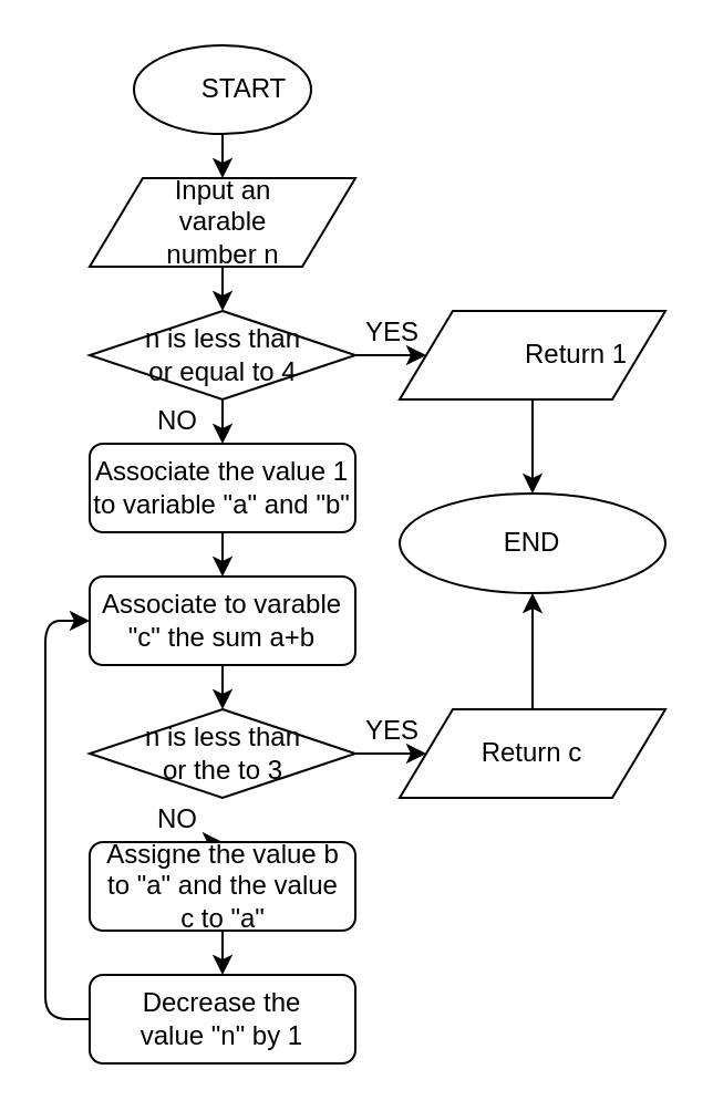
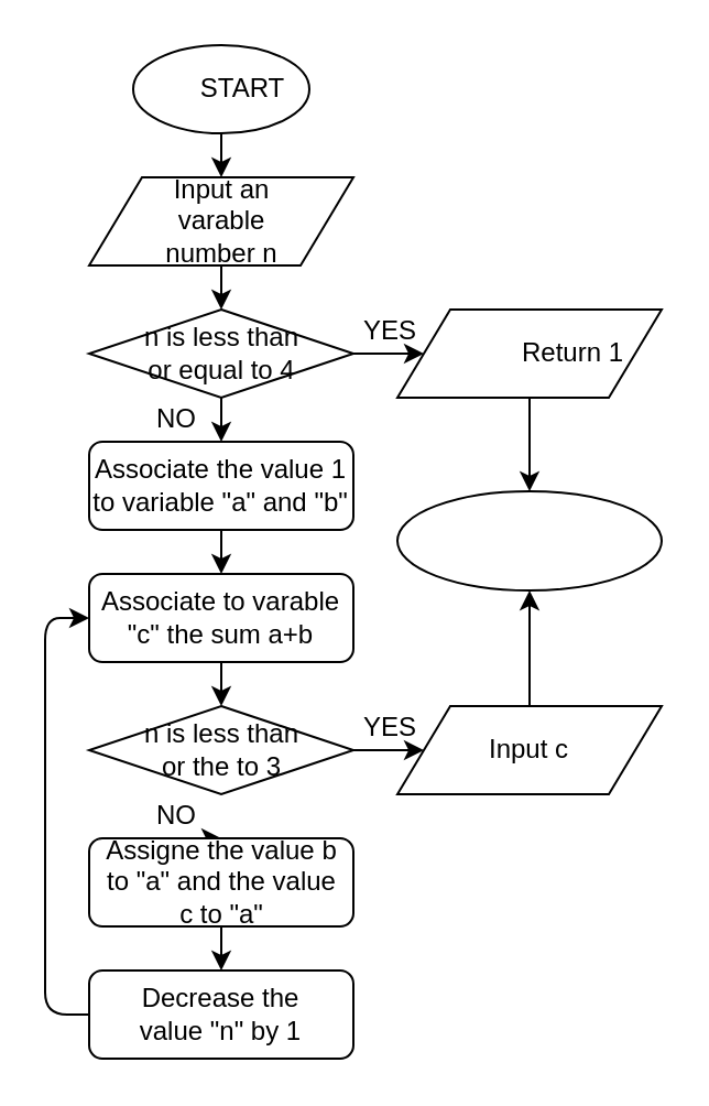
  <mxCell id="0" />
  <mxCell id="1" parent="0" />
  <mxCell id="2" value="" style="ellipse;whiteSpace=wrap;html=1;" vertex="1" parent="1"><mxGeometry x="60" y="20" width="80" height="40" as="geometry" /></mxCell>
  <mxCell id="3" value="START" style="text;html=1;strokeColor=none;fillColor=none;align=center;verticalAlign=middle;whiteSpace=wrap;rounded=0;" vertex="1" parent="1"><mxGeometry x="90" y="30" width="40" height="20" as="geometry" /></mxCell>
  <mxCell id="4" value="" style="endArrow=classic;html=1;exitX=0.5;exitY=1;exitDx=0;exitDy=0;" edge="1" parent="1" source="2"><mxGeometry width="50" height="50" relative="1" as="geometry"><mxPoint x="70" y="120" as="sourcePoint" /><mxPoint x="100" y="80" as="targetPoint" /></mxGeometry></mxCell>
  <mxCell id="5" value="" style="shape=parallelogram;perimeter=parallelogramPerimeter;whiteSpace=wrap;html=1;" vertex="1" parent="1"><mxGeometry x="40" y="80" width="120" height="40" as="geometry" /></mxCell>
  <mxCell id="6" value="Input an varable number n" style="text;html=1;strokeColor=none;fillColor=none;align=center;verticalAlign=middle;whiteSpace=wrap;rounded=0;" vertex="1" parent="1"><mxGeometry x="68.5" y="90" width="63" height="20" as="geometry" /></mxCell>
  <mxCell id="7" value="" style="endArrow=classic;html=1;exitX=0.5;exitY=1;exitDx=0;exitDy=0;" edge="1" parent="1" source="5"><mxGeometry width="50" height="50" relative="1" as="geometry"><mxPoint x="40" y="210" as="sourcePoint" /><mxPoint x="100" y="140" as="targetPoint" /></mxGeometry></mxCell>
  <mxCell id="8" value="" style="rhombus;whiteSpace=wrap;html=1;" vertex="1" parent="1"><mxGeometry x="40" y="140" width="120" height="40" as="geometry" /></mxCell>
  <mxCell id="9" value="n is less than or equal to 4" style="text;html=1;strokeColor=none;fillColor=none;align=center;verticalAlign=middle;whiteSpace=wrap;rounded=0;" vertex="1" parent="1"><mxGeometry x="57.5" y="150" width="85" height="20" as="geometry" /></mxCell>
  <mxCell id="10" value="" style="endArrow=classic;html=1;exitX=1;exitY=0.5;exitDx=0;exitDy=0;entryX=0;entryY=0.5;entryDx=0;entryDy=0;" edge="1" parent="1" source="8" target="12"><mxGeometry width="50" height="50" relative="1" as="geometry"><mxPoint x="40" y="250" as="sourcePoint" /><mxPoint x="180" y="160" as="targetPoint" /></mxGeometry></mxCell>
  <mxCell id="11" value="" style="endArrow=classic;html=1;exitX=0.5;exitY=1;exitDx=0;exitDy=0;" edge="1" parent="1" source="8"><mxGeometry width="50" height="50" relative="1" as="geometry"><mxPoint x="40" y="250" as="sourcePoint" /><mxPoint x="100" y="200" as="targetPoint" /></mxGeometry></mxCell>
  <mxCell id="12" value="" style="shape=parallelogram;perimeter=parallelogramPerimeter;whiteSpace=wrap;html=1;" vertex="1" parent="1"><mxGeometry x="180" y="140" width="120" height="40" as="geometry" /></mxCell>
  <mxCell id="13" value="YES" style="text;html=1;strokeColor=none;fillColor=none;align=center;verticalAlign=middle;whiteSpace=wrap;rounded=0;" vertex="1" parent="1"><mxGeometry x="156.5" y="140" width="40" height="20" as="geometry" /></mxCell>
  <mxCell id="14" value="Return 1" style="text;html=1;strokeColor=none;fillColor=none;align=center;verticalAlign=middle;whiteSpace=wrap;rounded=0;" vertex="1" parent="1"><mxGeometry x="230" y="150" width="60" height="20" as="geometry" /></mxCell>
  <mxCell id="15" value="NO" style="text;html=1;strokeColor=none;fillColor=none;align=center;verticalAlign=middle;whiteSpace=wrap;rounded=0;" vertex="1" parent="1"><mxGeometry x="60" y="180" width="40" height="20" as="geometry" /></mxCell>
  <mxCell id="16" value="" style="rounded=1;whiteSpace=wrap;html=1;" vertex="1" parent="1"><mxGeometry x="40" y="200" width="120" height="40" as="geometry" /></mxCell>
  <mxCell id="17" value="Associate the value 1 to variable &quot;a&quot; and &quot;b&quot;" style="text;html=1;strokeColor=none;fillColor=none;align=center;verticalAlign=middle;whiteSpace=wrap;rounded=0;" vertex="1" parent="1"><mxGeometry x="40" y="210" width="120" height="20" as="geometry" /></mxCell>
  <mxCell id="18" value="" style="endArrow=classic;html=1;exitX=0.5;exitY=1;exitDx=0;exitDy=0;" edge="1" parent="1" source="16" target="19"><mxGeometry width="50" height="50" relative="1" as="geometry"><mxPoint x="40" y="310" as="sourcePoint" /><mxPoint x="100" y="260" as="targetPoint" /></mxGeometry></mxCell>
  <mxCell id="19" value="" style="rounded=1;whiteSpace=wrap;html=1;" vertex="1" parent="1"><mxGeometry x="40" y="260" width="120" height="40" as="geometry" /></mxCell>
  <mxCell id="20" value="Associate to varable &quot;c&quot; the sum a+b" style="text;html=1;strokeColor=none;fillColor=none;align=center;verticalAlign=middle;whiteSpace=wrap;rounded=0;" vertex="1" parent="1"><mxGeometry x="40" y="270" width="120" height="20" as="geometry" /></mxCell>
  <mxCell id="21" value="" style="endArrow=classic;html=1;exitX=0.5;exitY=1;exitDx=0;exitDy=0;" edge="1" parent="1" source="19"><mxGeometry width="50" height="50" relative="1" as="geometry"><mxPoint x="40" y="370" as="sourcePoint" /><mxPoint x="100" y="320" as="targetPoint" /></mxGeometry></mxCell>
  <mxCell id="22" value="" style="rhombus;whiteSpace=wrap;html=1;" vertex="1" parent="1"><mxGeometry x="40" y="320" width="120" height="40" as="geometry" /></mxCell>
  <mxCell id="23" value="" style="endArrow=classic;html=1;exitX=0.5;exitY=1;exitDx=0;exitDy=0;" edge="1" parent="1" source="37"><mxGeometry width="50" height="50" relative="1" as="geometry"><mxPoint x="40" y="430" as="sourcePoint" /><mxPoint x="100" y="380" as="targetPoint" /></mxGeometry></mxCell>
  <mxCell id="24" value="" style="rounded=1;whiteSpace=wrap;html=1;" vertex="1" parent="1"><mxGeometry x="40" y="380" width="120" height="40" as="geometry" /></mxCell>
  <mxCell id="25" value="" style="endArrow=classic;html=1;exitX=0.5;exitY=1;exitDx=0;exitDy=0;" edge="1" parent="1" source="24"><mxGeometry width="50" height="50" relative="1" as="geometry"><mxPoint x="40" y="490" as="sourcePoint" /><mxPoint x="100" y="440" as="targetPoint" /></mxGeometry></mxCell>
  <mxCell id="26" value="" style="rounded=1;whiteSpace=wrap;html=1;" vertex="1" parent="1"><mxGeometry x="40" y="440" width="120" height="40" as="geometry" /></mxCell>
  <mxCell id="27" value="" style="endArrow=classic;html=1;exitX=0;exitY=0.5;exitDx=0;exitDy=0;entryX=0;entryY=0.5;entryDx=0;entryDy=0;" edge="1" parent="1" source="26" target="20"><mxGeometry width="50" height="50" relative="1" as="geometry"><mxPoint x="40" y="550" as="sourcePoint" /><mxPoint x="0" y="460" as="targetPoint" /><Array as="points"><mxPoint x="20" y="460" /><mxPoint x="20" y="280" /></Array></mxGeometry></mxCell>
  <mxCell id="28" value="" style="endArrow=classic;html=1;exitX=1;exitY=0.5;exitDx=0;exitDy=0;entryX=0;entryY=0.5;entryDx=0;entryDy=0;" edge="1" parent="1" source="22" target="29"><mxGeometry width="50" height="50" relative="1" as="geometry"><mxPoint x="10" y="550" as="sourcePoint" /><mxPoint x="180" y="340" as="targetPoint" /></mxGeometry></mxCell>
  <mxCell id="29" value="" style="shape=parallelogram;perimeter=parallelogramPerimeter;whiteSpace=wrap;html=1;" vertex="1" parent="1"><mxGeometry x="180" y="320" width="120" height="40" as="geometry" /></mxCell>
  <mxCell id="30" value="" style="endArrow=classic;html=1;exitX=0.5;exitY=0;exitDx=0;exitDy=0;entryX=0.5;entryY=1;entryDx=0;entryDy=0;" edge="1" parent="1" source="29" target="31"><mxGeometry width="50" height="50" relative="1" as="geometry"><mxPoint x="10" y="550" as="sourcePoint" /><mxPoint x="380" y="340" as="targetPoint" /></mxGeometry></mxCell>
  <mxCell id="31" value="" style="ellipse;whiteSpace=wrap;html=1;" vertex="1" parent="1"><mxGeometry x="180" y="222.5" width="120" height="45" as="geometry" /></mxCell>
  <mxCell id="32" value="" style="endArrow=classic;html=1;exitX=0.5;exitY=1;exitDx=0;exitDy=0;" edge="1" parent="1" source="12" target="31"><mxGeometry width="50" height="50" relative="1" as="geometry"><mxPoint x="-170" y="250" as="sourcePoint" /><mxPoint x="60" y="500" as="targetPoint" /></mxGeometry></mxCell>
  <mxCell id="33" value="n is less than or the to 3" style="text;html=1;strokeColor=none;fillColor=none;align=center;verticalAlign=middle;whiteSpace=wrap;rounded=0;" vertex="1" parent="1"><mxGeometry x="57.5" y="330" width="85" height="20" as="geometry" /></mxCell>
  <mxCell id="34" value="Assigne the value b to &quot;a&quot; and the value c to &quot;a&quot;" style="text;html=1;strokeColor=none;fillColor=none;align=center;verticalAlign=middle;whiteSpace=wrap;rounded=0;" vertex="1" parent="1"><mxGeometry x="42.5" y="390" width="115" height="20" as="geometry" /></mxCell>
  <mxCell id="35" value="Decrease the value &quot;n&quot; by 1" style="text;html=1;strokeColor=none;fillColor=none;align=center;verticalAlign=middle;whiteSpace=wrap;rounded=0;" vertex="1" parent="1"><mxGeometry x="60" y="450" width="80" height="20" as="geometry" /></mxCell>
- <mxCell id="36" value="Return c" style="text;html=1;strokeColor=none;fillColor=none;align=center;verticalAlign=middle;whiteSpace=wrap;rounded=0;" vertex="1" parent="1"><mxGeometry x="210" y="330" width="60" height="20" as="geometry" /></mxCell>
+ <mxCell id="36" value="Input c" style="text;html=1;strokeColor=none;fillColor=none;align=center;verticalAlign=middle;whiteSpace=wrap;rounded=0;" vertex="1" parent="1"><mxGeometry x="210" y="330" width="60" height="20" as="geometry" /></mxCell>
  <mxCell id="37" value="NO" style="text;html=1;strokeColor=none;fillColor=none;align=center;verticalAlign=middle;whiteSpace=wrap;rounded=0;" vertex="1" parent="1"><mxGeometry x="60" y="360" width="40" height="20" as="geometry" /></mxCell>
  <mxCell id="38" value="" style="endArrow=classic;html=1;exitX=0.5;exitY=1;exitDx=0;exitDy=0;" edge="1" parent="1" source="22" target="37"><mxGeometry width="50" height="50" relative="1" as="geometry"><mxPoint x="100" y="360" as="sourcePoint" /><mxPoint x="100" y="380" as="targetPoint" /></mxGeometry></mxCell>
  <mxCell id="39" value="YES" style="text;html=1;strokeColor=none;fillColor=none;align=center;verticalAlign=middle;whiteSpace=wrap;rounded=0;" vertex="1" parent="1"><mxGeometry x="156.5" y="320" width="40" height="20" as="geometry" /></mxCell>
- <mxCell id="40" value="END" style="text;html=1;strokeColor=none;fillColor=none;align=center;verticalAlign=middle;whiteSpace=wrap;rounded=0;" vertex="1" parent="1"><mxGeometry x="220" y="235" width="40" height="20" as="geometry" /></mxCell>
